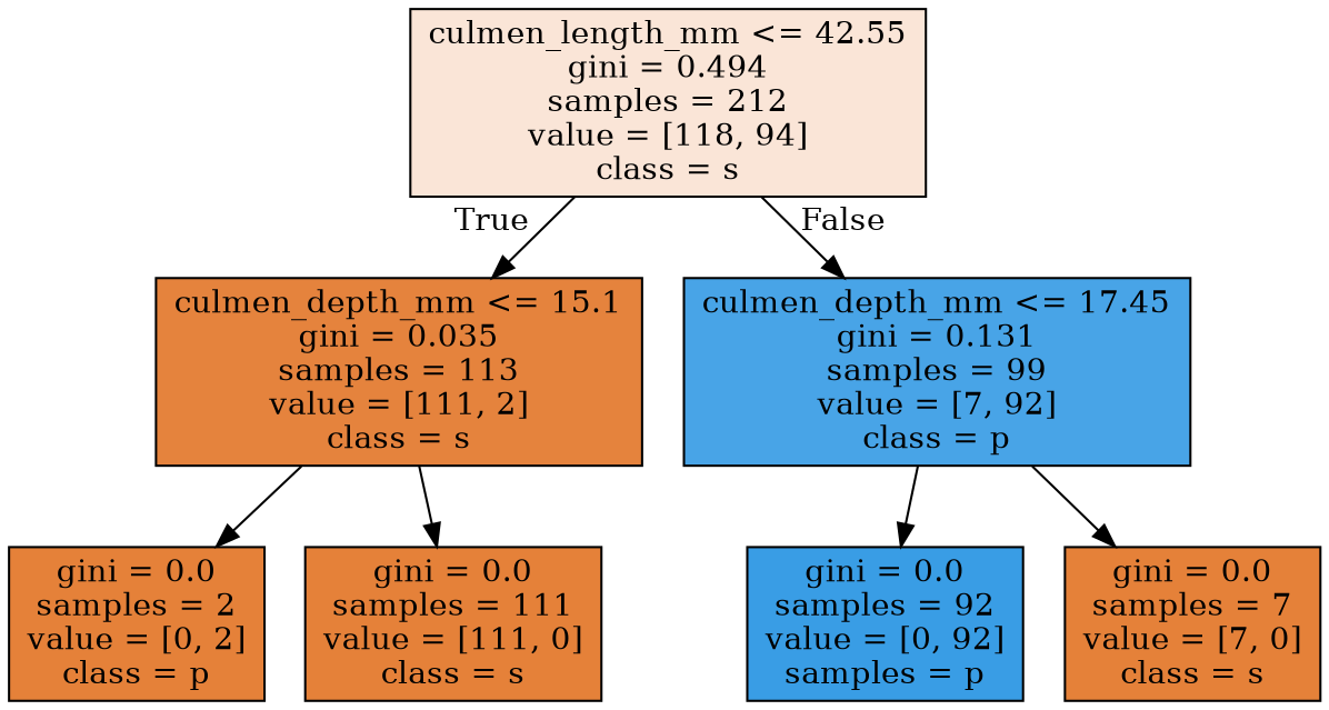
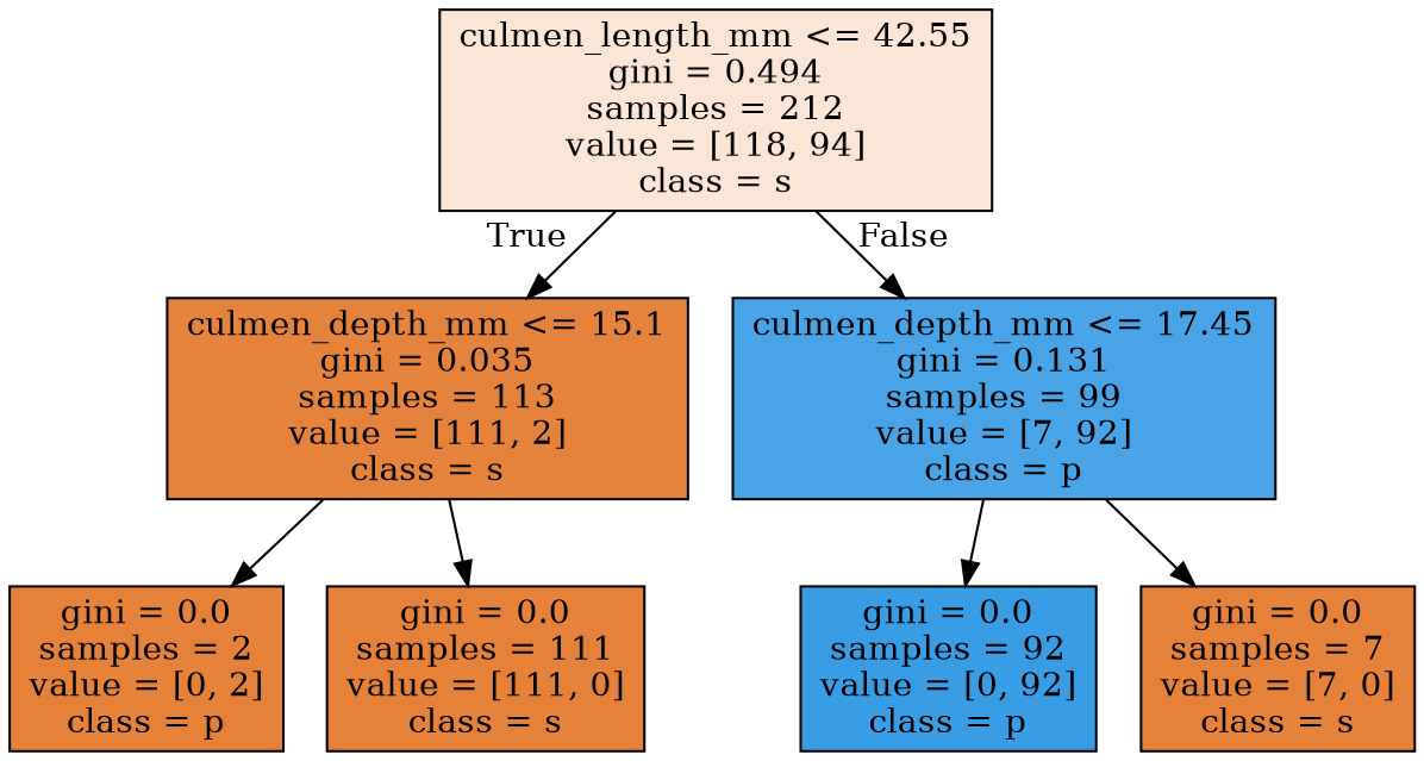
  digraph {
    node [color=black fillcolor="#e58139" shape=box style=filled]
    n1 [fillcolor="#fae5d7" label="culmen_length_mm <= 42.55\ngini = 0.494\nsamples = 212\nvalue = [118, 94]\nclass = s"]
    n2 [fillcolor="#e5833d" label="culmen_depth_mm <= 15.1\ngini = 0.035\nsamples = 113\nvalue = [111, 2]\nclass = s"]
    n3 [fillcolor="#48a4e7" label="culmen_depth_mm <= 17.45\ngini = 0.131\nsamples = 99\nvalue = [7, 92]\nclass = p"]
    n4 [label="gini = 0.0\nsamples = 2\nvalue = [0, 2]\nclass = p"]
    n5 [label="gini = 0.0\nsamples = 111\nvalue = [111, 0]\nclass = s"]
-   n6 [fillcolor="#399de5" label="gini = 0.0\nsamples = 92\nvalue = [0, 92]\nsamples = p"]
+   n6 [fillcolor="#399de5" label="gini = 0.0\nsamples = 92\nvalue = [0, 92]\nclass = p"]
    n7 [label="gini = 0.0\nsamples = 7\nvalue = [7, 0]\nclass = s"]
    n1 -> n2 [headlabel=True labelangle=45 labeldistance=2.5]
    n1 -> n3 [headlabel=False labelangle=-45 labeldistance=2.5]
    n2 -> n4
    n2 -> n5
    n3 -> n6
    n3 -> n7
  }
